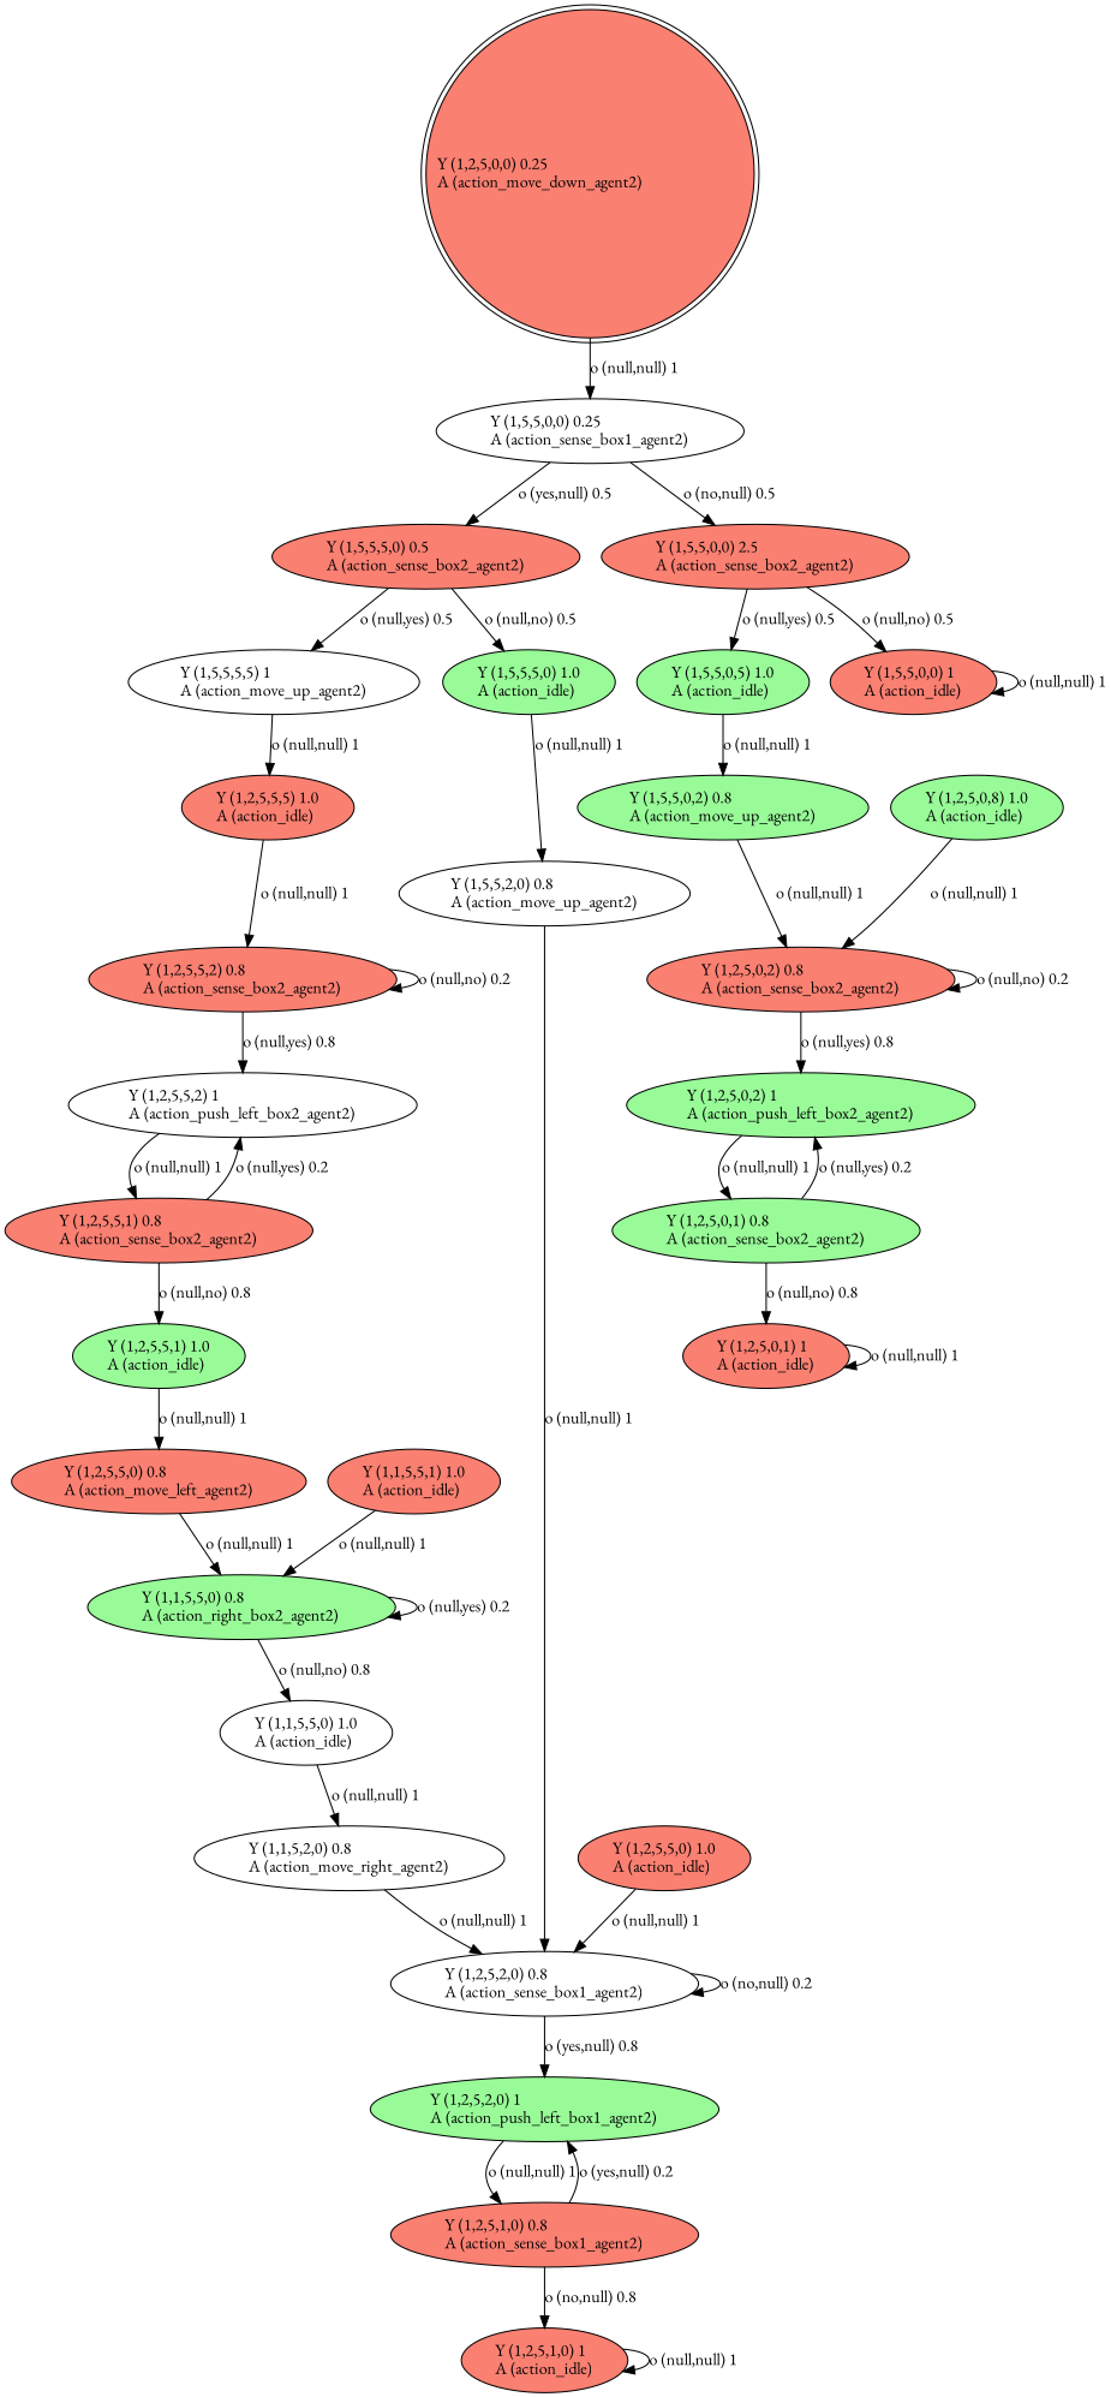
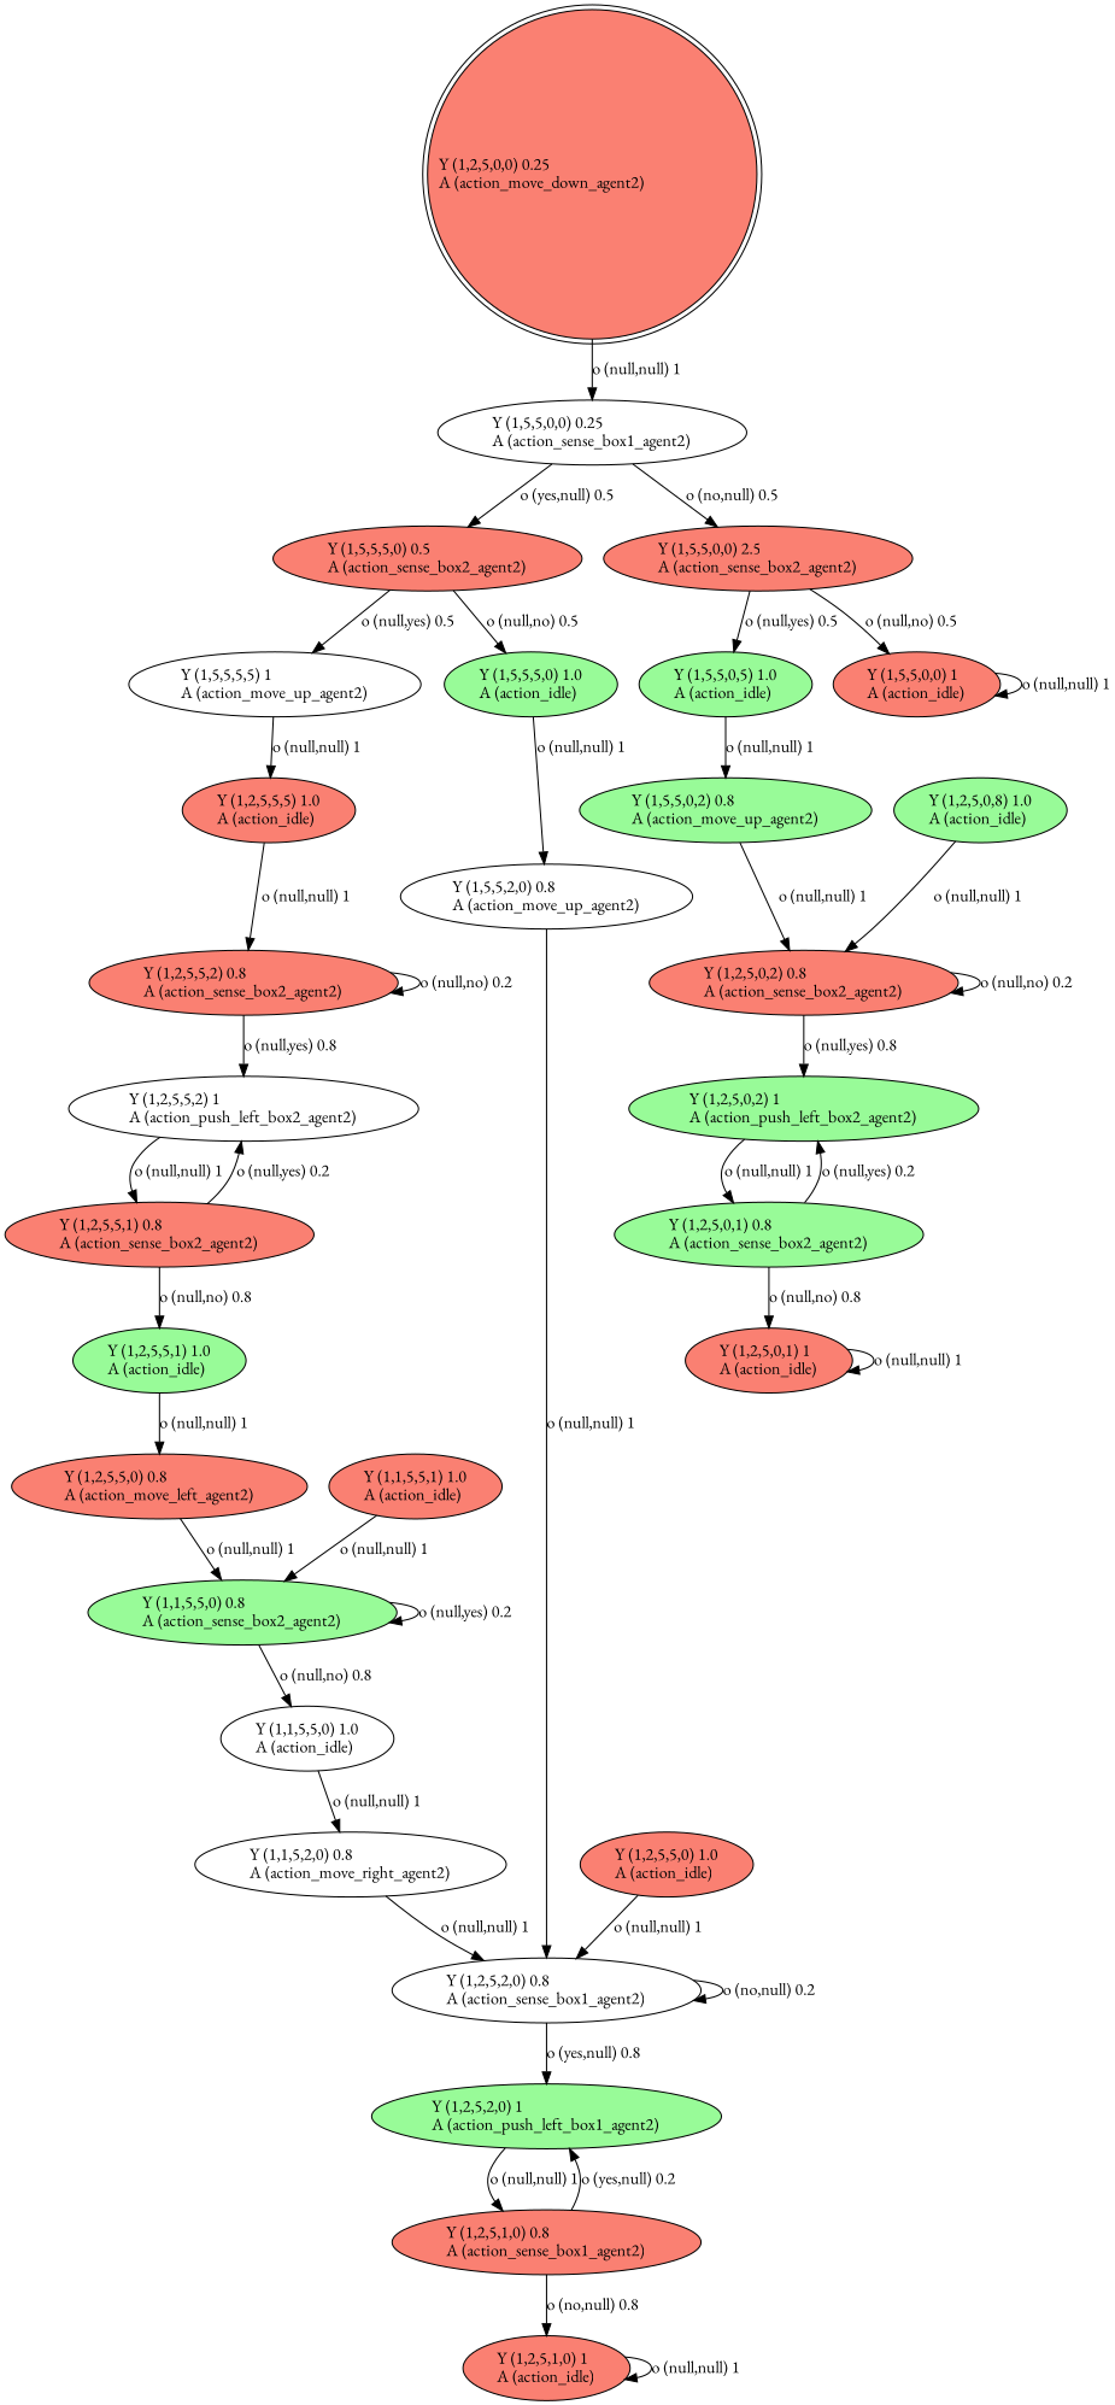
  digraph {
    fontname="EB Garamond"
    node [fillcolor=salmon fontname="EB Garamond" style=filled]
    edge [fontname="EB Garamond"]
    n1 [label="Y (1,2,5,0,0) 0.25\lA (action_move_down_agent2)\l" labeljust=l shape=doublecircle]
    n2 [fillcolor=white label="Y (1,5,5,0,0) 0.25\lA (action_sense_box1_agent2)\l"]
    n3 [label="Y (1,5,5,5,0) 0.5\lA (action_sense_box2_agent2)\l"]
    n4 [label="Y (1,5,5,0,0) 2.5\lA (action_sense_box2_agent2)\l"]
-   n5 [fillcolor=palegreen label="Y (1,1,5,5,0) 0.8\lA (action_right_box2_agent2)\l"]
+   n5 [fillcolor=palegreen label="Y (1,1,5,5,0) 0.8\lA (action_sense_box2_agent2)\l"]
    n6 [fillcolor=white label="Y (1,1,5,5,0) 1.0\lA (action_idle)\l"]
    n7 [fillcolor=white label="Y (1,1,5,2,0) 0.8\lA (action_move_right_agent2)\l"]
    n8 [fillcolor=white label="Y (1,2,5,2,0) 0.8\lA (action_sense_box1_agent2)\l"]
    n9 [label="Y (1,2,5,1,0) 1\lA (action_idle)\l"]
    n10 [fillcolor=palegreen label="Y (1,2,5,2,0) 1\lA (action_push_left_box1_agent2)\l"]
    n11 [label="Y (1,2,5,1,0) 0.8\lA (action_sense_box1_agent2)\l"]
    n12 [fillcolor=white label="Y (1,5,5,5,5) 1\lA (action_move_up_agent2)\l"]
    n13 [fillcolor=palegreen label="Y (1,5,5,5,0) 1.0\lA (action_idle)\l"]
    n14 [fillcolor=palegreen label="Y (1,5,5,0,5) 1.0\lA (action_idle)\l"]
    n15 [label="Y (1,5,5,0,0) 1\lA (action_idle)\l"]
    n16 [label="Y (1,2,5,5,0) 0.8\lA (action_move_left_agent2)\l"]
    n17 [label="Y (1,1,5,5,1) 1.0\lA (action_idle)\l"]
    n18 [label="Y (1,2,5,5,1) 0.8\lA (action_sense_box2_agent2)\l"]
    n19 [fillcolor=palegreen label="Y (1,2,5,5,1) 1.0\lA (action_idle)\l"]
    n20 [fillcolor=white label="Y (1,2,5,5,2) 1\lA (action_push_left_box2_agent2)\l"]
    n21 [fillcolor=white label="Y (1,5,5,2,0) 0.8\lA (action_move_up_agent2)\l"]
    n22 [label="Y (1,2,5,5,5) 1.0\lA (action_idle)\l"]
    n23 [fillcolor=palegreen label="Y (1,5,5,0,2) 0.8\lA (action_move_up_agent2)\l"]
    n24 [label="Y (1,2,5,5,2) 0.8\lA (action_sense_box2_agent2)\l"]
    n25 [label="Y (1,2,5,5,0) 1.0\lA (action_idle)\l"]
    n26 [fillcolor=palegreen label="Y (1,2,5,0,1) 0.8\lA (action_sense_box2_agent2)\l"]
    n27 [label="Y (1,2,5,0,1) 1\lA (action_idle)\l"]
    n28 [fillcolor=palegreen label="Y (1,2,5,0,2) 1\lA (action_push_left_box2_agent2)\l"]
    n29 [label="Y (1,2,5,0,2) 0.8\lA (action_sense_box2_agent2)\l"]
    n30 [fillcolor=palegreen label="Y (1,2,5,0,8) 1.0\lA (action_idle)\l"]
    n1 -> n2 [label="o (null,null) 1\l"]
    n2 -> n3 [label="o (yes,null) 0.5\l"]
    n2 -> n4 [label="o (no,null) 0.5\l"]
    n3 -> n12 [label="o (null,yes) 0.5\l"]
    n3 -> n13 [label="o (null,no) 0.5\l"]
    n4 -> n14 [label="o (null,yes) 0.5\l"]
    n4 -> n15 [label="o (null,no) 0.5\l"]
    n5 -> n5 [label="o (null,yes) 0.2\l"]
    n5 -> n6 [label="o (null,no) 0.8\l"]
    n6 -> n7 [label="o (null,null) 1\l"]
    n7 -> n8 [label="o (null,null) 1\l"]
    n8 -> n8 [label="o (no,null) 0.2\l"]
    n8 -> n10 [label="o (yes,null) 0.8\l"]
    n9 -> n9 [label="o (null,null) 1\l"]
    n10 -> n11 [label="o (null,null) 1\l"]
    n11 -> n9 [label="o (no,null) 0.8\l"]
    n11 -> n10 [label="o (yes,null) 0.2\l"]
    n12 -> n22 [label="o (null,null) 1\l"]
    n13 -> n21 [label="o (null,null) 1\l"]
    n14 -> n23 [label="o (null,null) 1\l"]
    n15 -> n15 [label="o (null,null) 1\l"]
    n16 -> n5 [label="o (null,null) 1\l"]
    n17 -> n5 [label="o (null,null) 1\l"]
    n18 -> n19 [label="o (null,no) 0.8\l"]
    n18 -> n20 [label="o (null,yes) 0.2\l"]
    n19 -> n16 [label="o (null,null) 1\l"]
    n20 -> n18 [label="o (null,null) 1\l"]
    n21 -> n8 [label="o (null,null) 1\l"]
    n22 -> n24 [label="o (null,null) 1\l"]
    n23 -> n29 [label="o (null,null) 1\l"]
    n24 -> n20 [label="o (null,yes) 0.8\l"]
    n24 -> n24 [label="o (null,no) 0.2\l"]
    n25 -> n8 [label="o (null,null) 1\l"]
    n26 -> n27 [label="o (null,no) 0.8\l"]
    n26 -> n28 [label="o (null,yes) 0.2\l"]
    n27 -> n27 [label="o (null,null) 1\l"]
    n28 -> n26 [label="o (null,null) 1\l"]
    n29 -> n28 [label="o (null,yes) 0.8\l"]
    n29 -> n29 [label="o (null,no) 0.2\l"]
    n30 -> n29 [label="o (null,null) 1\l"]
  }
